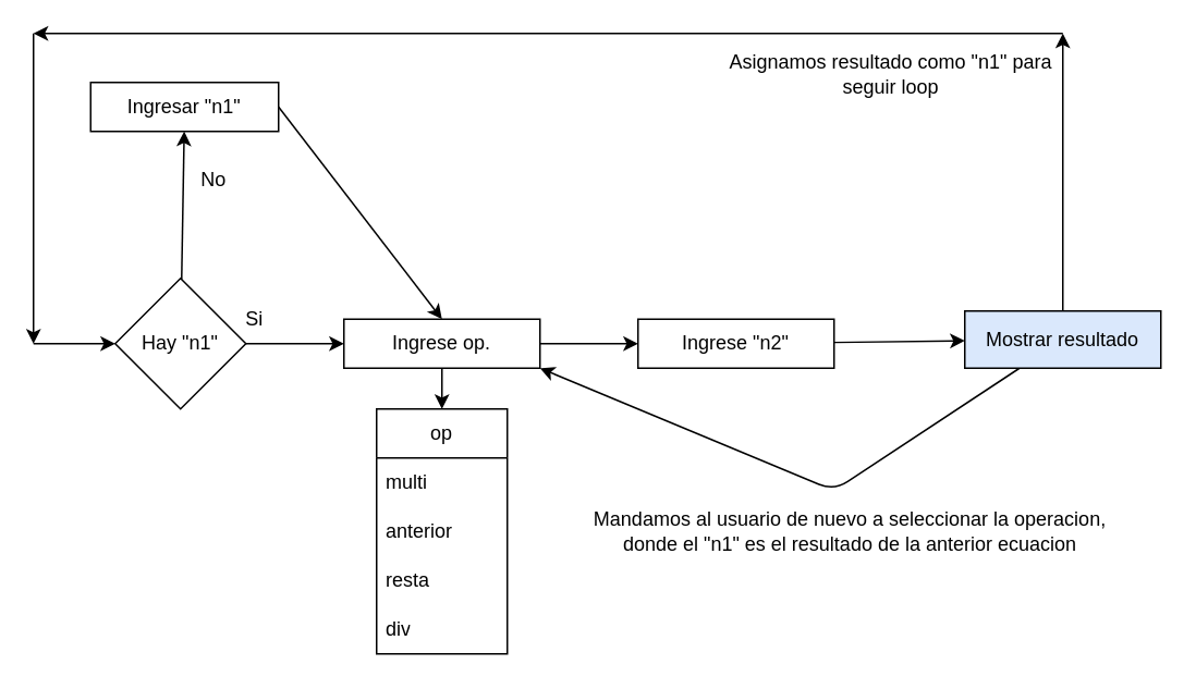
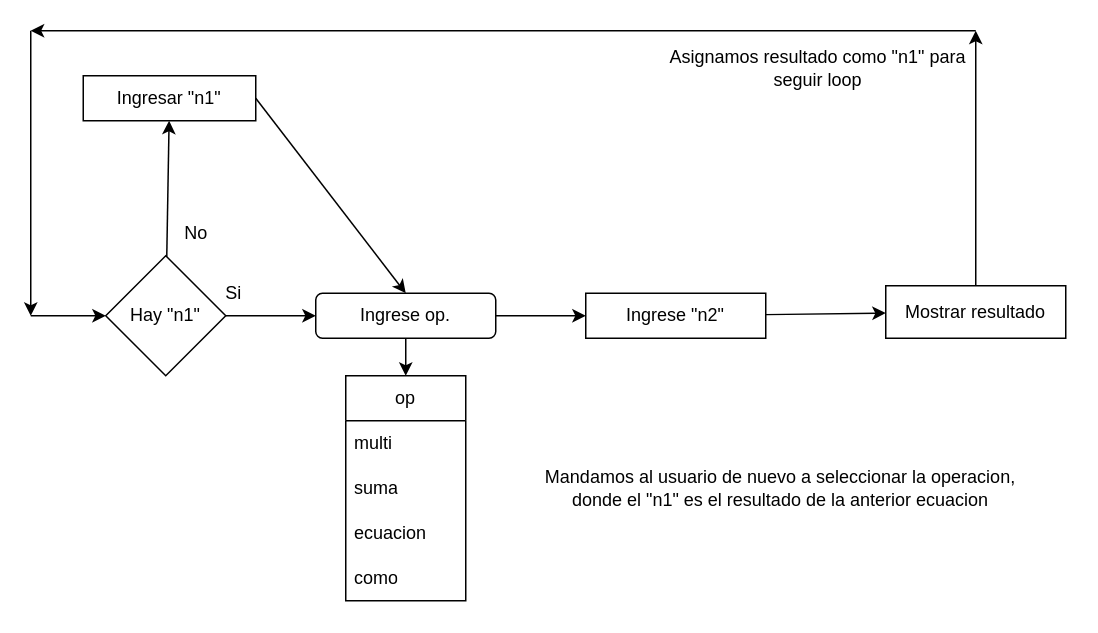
  <mxCell id="0" />
  <mxCell id="1" parent="0" />
  <mxCell id="2" value="" style="edgeStyle=none;html=1;" edge="1" parent="1" source="4" target="6"><mxGeometry relative="1" as="geometry" /></mxCell>
  <mxCell id="3" value="" style="edgeStyle=none;html=1;" edge="1" parent="1" source="4" target="10"><mxGeometry relative="1" as="geometry" /></mxCell>
  <mxCell id="4" value="Hay &quot;n1&quot;" style="rhombus;whiteSpace=wrap;html=1;" vertex="1" parent="1"><mxGeometry x="70" y="170" width="80" height="80" as="geometry" /></mxCell>
  <mxCell id="5" style="edgeStyle=none;html=1;entryX=0.5;entryY=0;entryDx=0;entryDy=0;exitX=1;exitY=0.5;exitDx=0;exitDy=0;" edge="1" parent="1" source="6" target="10"><mxGeometry relative="1" as="geometry" /></mxCell>
  <mxCell id="6" value="Ingresar &quot;n1&quot;" style="whiteSpace=wrap;html=1;" vertex="1" parent="1"><mxGeometry x="55" y="50" width="115" height="30" as="geometry" /></mxCell>
- <mxCell id="7" value="No" style="text;html=1;align=center;verticalAlign=middle;resizable=0;points=[];autosize=1;strokeColor=none;fillColor=none;" vertex="1" parent="1"><mxGeometry x="110" y="95" width="40" height="30" as="geometry" /></mxCell>
+ <mxCell id="7" value="No" style="text;html=1;align=center;verticalAlign=middle;resizable=0;points=[];autosize=1;strokeColor=none;fillColor=none;" vertex="1" parent="1"><mxGeometry x="110" y="140" width="40" height="30" as="geometry" /></mxCell>
  <mxCell id="8" value="" style="edgeStyle=none;html=1;entryX=0.5;entryY=0;entryDx=0;entryDy=0;" edge="1" parent="1" source="10"><mxGeometry relative="1" as="geometry"><mxPoint x="270" y="250" as="targetPoint" /></mxGeometry></mxCell>
  <mxCell id="9" value="" style="edgeStyle=none;html=1;" edge="1" parent="1" source="10" target="18"><mxGeometry relative="1" as="geometry" /></mxCell>
- <mxCell id="10" value="Ingrese op." style="whiteSpace=wrap;html=1;" vertex="1" parent="1"><mxGeometry x="210" y="195" width="120" height="30" as="geometry" /></mxCell>
+ <mxCell id="10" value="Ingrese op." style="whiteSpace=wrap;html=1;rounded=1;" vertex="1" parent="1"><mxGeometry x="210" y="195" width="120" height="30" as="geometry" /></mxCell>
  <mxCell id="11" value="Si" style="text;html=1;align=center;verticalAlign=middle;resizable=0;points=[];autosize=1;strokeColor=none;fillColor=none;" vertex="1" parent="1"><mxGeometry x="140" y="180" width="30" height="30" as="geometry" /></mxCell>
  <mxCell id="12" value="op" style="swimlane;fontStyle=0;childLayout=stackLayout;horizontal=1;startSize=30;horizontalStack=0;resizeParent=1;resizeParentMax=0;resizeLast=0;collapsible=1;marginBottom=0;whiteSpace=wrap;html=1;" vertex="1" parent="1"><mxGeometry x="230" y="250" width="80" height="150" as="geometry"><mxRectangle x="280" y="280" width="50" height="30" as="alternateBounds" /></mxGeometry></mxCell>
  <mxCell id="13" value="multi" style="text;strokeColor=none;fillColor=none;align=left;verticalAlign=middle;spacingLeft=4;spacingRight=4;overflow=hidden;points=[[0,0.5],[1,0.5]];portConstraint=eastwest;rotatable=0;whiteSpace=wrap;html=1;" vertex="1" parent="12"><mxGeometry y="30" width="80" height="30" as="geometry" /></mxCell>
- <mxCell id="14" value="anterior" style="text;strokeColor=none;fillColor=none;align=left;verticalAlign=middle;spacingLeft=4;spacingRight=4;overflow=hidden;points=[[0,0.5],[1,0.5]];portConstraint=eastwest;rotatable=0;whiteSpace=wrap;html=1;" vertex="1" parent="12"><mxGeometry y="60" width="80" height="30" as="geometry" /></mxCell>
- <mxCell id="15" value="resta" style="text;strokeColor=none;fillColor=none;align=left;verticalAlign=middle;spacingLeft=4;spacingRight=4;overflow=hidden;points=[[0,0.5],[1,0.5]];portConstraint=eastwest;rotatable=0;whiteSpace=wrap;html=1;" vertex="1" parent="12"><mxGeometry y="90" width="80" height="30" as="geometry" /></mxCell>
- <mxCell id="16" value="div" style="text;strokeColor=none;fillColor=none;align=left;verticalAlign=middle;spacingLeft=4;spacingRight=4;overflow=hidden;points=[[0,0.5],[1,0.5]];portConstraint=eastwest;rotatable=0;whiteSpace=wrap;html=1;" vertex="1" parent="12"><mxGeometry y="120" width="80" height="30" as="geometry" /></mxCell>
+ <mxCell id="14" value="suma" style="text;strokeColor=none;fillColor=none;align=left;verticalAlign=middle;spacingLeft=4;spacingRight=4;overflow=hidden;points=[[0,0.5],[1,0.5]];portConstraint=eastwest;rotatable=0;whiteSpace=wrap;html=1;" vertex="1" parent="12"><mxGeometry y="60" width="80" height="30" as="geometry" /></mxCell>
+ <mxCell id="15" value="ecuacion" style="text;strokeColor=none;fillColor=none;align=left;verticalAlign=middle;spacingLeft=4;spacingRight=4;overflow=hidden;points=[[0,0.5],[1,0.5]];portConstraint=eastwest;rotatable=0;whiteSpace=wrap;html=1;" vertex="1" parent="12"><mxGeometry y="90" width="80" height="30" as="geometry" /></mxCell>
+ <mxCell id="16" value="como" style="text;strokeColor=none;fillColor=none;align=left;verticalAlign=middle;spacingLeft=4;spacingRight=4;overflow=hidden;points=[[0,0.5],[1,0.5]];portConstraint=eastwest;rotatable=0;whiteSpace=wrap;html=1;" vertex="1" parent="12"><mxGeometry y="120" width="80" height="30" as="geometry" /></mxCell>
  <mxCell id="17" value="" style="edgeStyle=none;html=1;" edge="1" parent="1" source="18" target="21"><mxGeometry relative="1" as="geometry" /></mxCell>
  <mxCell id="18" value="Ingrese &quot;n2&quot;" style="whiteSpace=wrap;html=1;" vertex="1" parent="1"><mxGeometry x="390" y="195" width="120" height="30" as="geometry" /></mxCell>
  <mxCell id="19" style="edgeStyle=none;html=1;exitX=0.5;exitY=0;exitDx=0;exitDy=0;" edge="1" parent="1" source="21"><mxGeometry relative="1" as="geometry"><mxPoint x="650" y="20" as="targetPoint" /></mxGeometry></mxCell>
- <mxCell id="20" style="edgeStyle=none;html=1;entryX=1;entryY=1;entryDx=0;entryDy=0;" edge="1" parent="1" source="21" target="10"><mxGeometry relative="1" as="geometry"><mxPoint x="450" y="310" as="targetPoint" /><Array as="points"><mxPoint x="510" y="300" /></Array></mxGeometry></mxCell>
- <mxCell id="21" value="Mostrar resultado" style="whiteSpace=wrap;html=1;fillColor=#dae8fc;" vertex="1" parent="1"><mxGeometry x="590" y="190" width="120" height="35" as="geometry" /></mxCell>
+ <mxCell id="21" value="Mostrar resultado" style="whiteSpace=wrap;html=1;" vertex="1" parent="1"><mxGeometry x="590" y="190" width="120" height="35" as="geometry" /></mxCell>
  <mxCell id="22" value="" style="endArrow=classic;html=1;" edge="1" parent="1"><mxGeometry width="50" height="50" relative="1" as="geometry"><mxPoint x="650" y="20" as="sourcePoint" /><mxPoint x="20" y="20" as="targetPoint" /></mxGeometry></mxCell>
  <mxCell id="23" value="" style="endArrow=classic;html=1;" edge="1" parent="1"><mxGeometry width="50" height="50" relative="1" as="geometry"><mxPoint x="20" y="20" as="sourcePoint" /><mxPoint x="20" y="210" as="targetPoint" /></mxGeometry></mxCell>
  <mxCell id="24" value="" style="endArrow=classic;html=1;entryX=0;entryY=0.5;entryDx=0;entryDy=0;" edge="1" parent="1" target="4"><mxGeometry width="50" height="50" relative="1" as="geometry"><mxPoint x="20" y="210" as="sourcePoint" /><mxPoint x="30" y="210" as="targetPoint" /></mxGeometry></mxCell>
  <mxCell id="25" value="Asignamos resultado como &quot;n1&quot; para seguir loop" style="text;html=1;strokeColor=none;fillColor=none;align=center;verticalAlign=middle;whiteSpace=wrap;rounded=0;" vertex="1" parent="1"><mxGeometry x="430" y="30" width="230" height="30" as="geometry" /></mxCell>
  <mxCell id="26" value="Mandamos al usuario de nuevo a seleccionar la operacion, donde el &quot;n1&quot; es el resultado de la anterior ecuacion" style="text;html=1;strokeColor=none;fillColor=none;align=center;verticalAlign=middle;whiteSpace=wrap;rounded=0;" vertex="1" parent="1"><mxGeometry x="350" y="300" width="340" height="50" as="geometry" /></mxCell>
